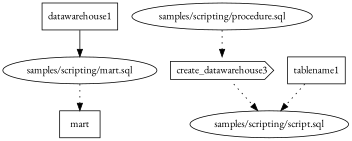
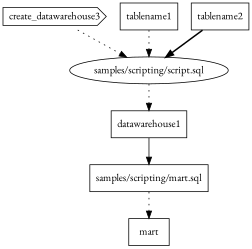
  digraph {
    fontname="EB Garamond"
    node [fontname="EB Garamond" type=table shape=box]
    edge [fontname="EB Garamond" style=dotted]
-   n1 [label="samples/scripting/mart.sql" type=query shape=""]
+   n1 [label="samples/scripting/mart.sql" type=query]
    n2 [label=mart]
-   n3 [label="samples/scripting/procedure.sql" type=query shape=""]
    n4 [label=create_datawarehouse3 shape=cds type=function]
    n5 [label="samples/scripting/script.sql" type=query shape=""]
    n6 [label=datawarehouse1]
    n7 [label=tablename1]
+   n8 [label=tablename2]
    n1 -> n2
-   n3 -> n4
    n4 -> n5
+   n5 -> n6
    n6 -> n1 [style=solid]
    n7 -> n5
+   n8 -> n5 [style=bold]
  }
